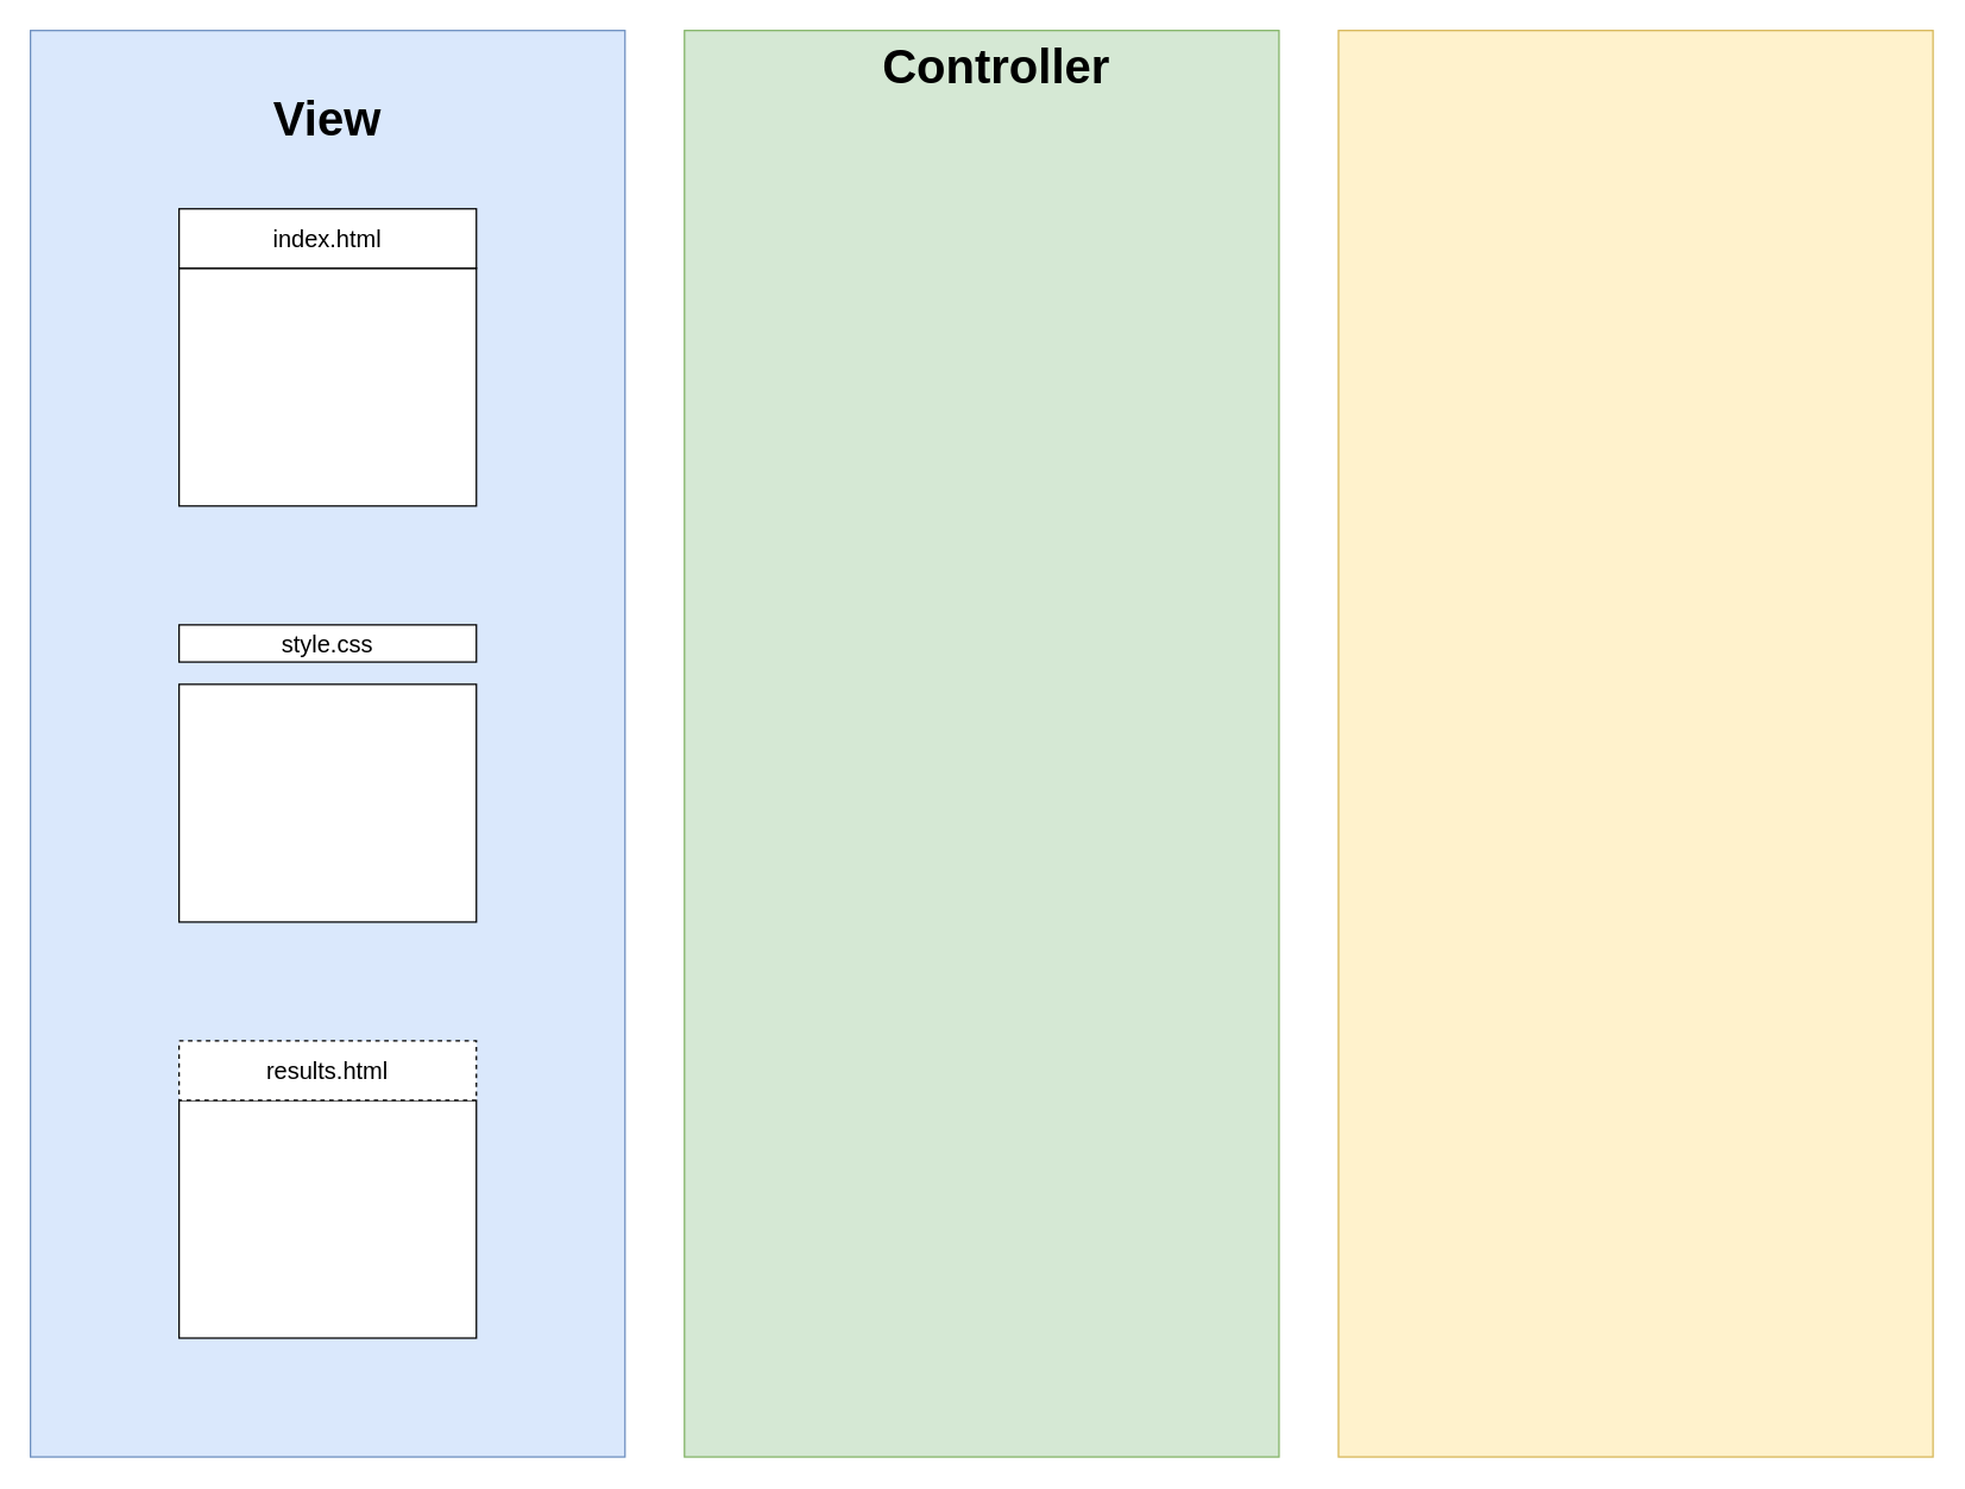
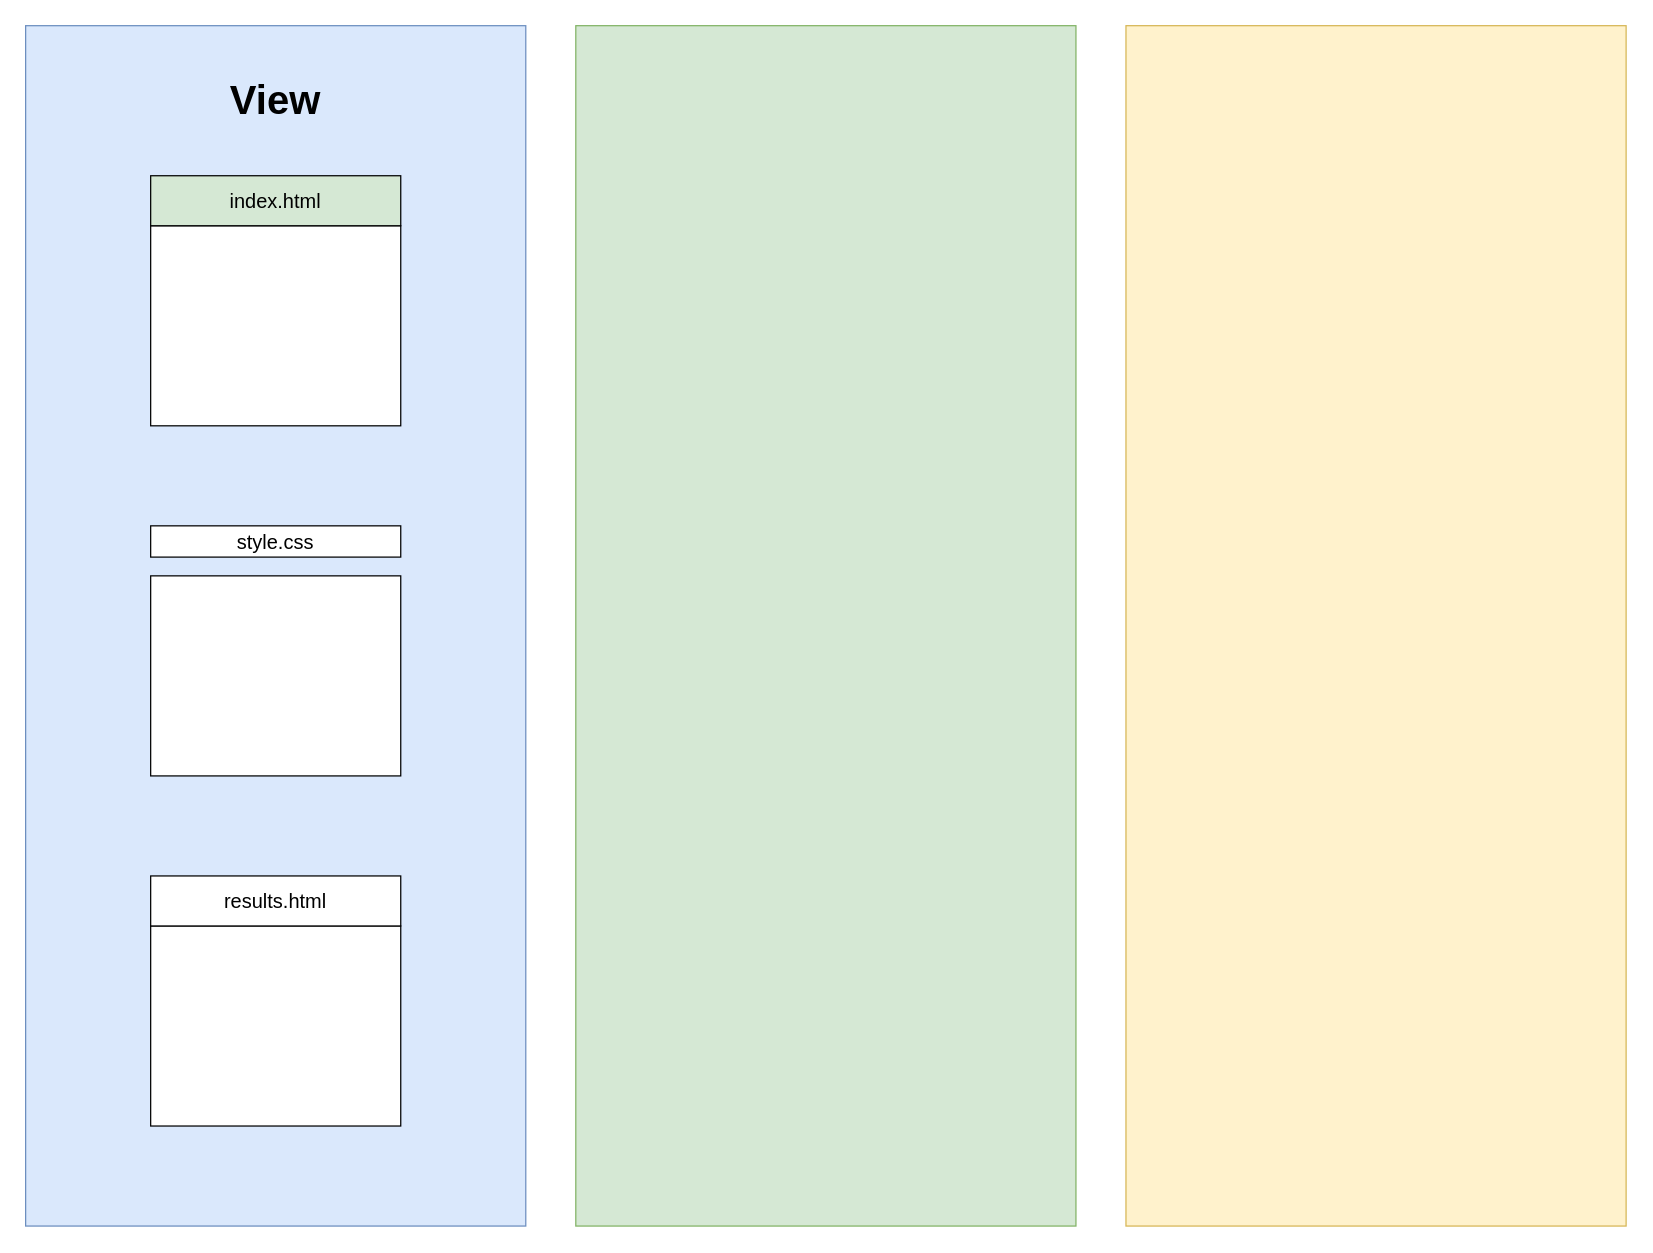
  <mxCell id="0" />
  <mxCell id="1" parent="0" />
  <mxCell id="2" value="" style="rounded=0;whiteSpace=wrap;html=1;fontSize=11;labelBackgroundColor=none;labelBorderColor=none;strokeColor=#6c8ebf;fillColor=#dae8fc;" vertex="1" parent="1"><mxGeometry x="20" y="20" width="400" height="960" as="geometry" /></mxCell>
  <mxCell id="3" value="" style="rounded=0;whiteSpace=wrap;html=1;fontSize=11;labelBackgroundColor=none;labelBorderColor=none;strokeColor=#82b366;fillColor=#d5e8d4;" vertex="1" parent="1"><mxGeometry x="460" y="20" width="400" height="960" as="geometry" /></mxCell>
  <mxCell id="4" value="" style="rounded=0;whiteSpace=wrap;html=1;fontSize=11;labelBackgroundColor=none;labelBorderColor=none;strokeColor=#d6b656;fillColor=#fff2cc;" vertex="1" parent="1"><mxGeometry x="900" y="20" width="400" height="960" as="geometry" /></mxCell>
- <mxCell id="5" value="&lt;b&gt;Controller&lt;/b&gt;" style="text;html=1;strokeColor=none;align=center;verticalAlign=middle;whiteSpace=wrap;rounded=0;labelBackgroundColor=none;fontSize=32;fontColor=#000000;" vertex="1" parent="1"><mxGeometry x="580" y="20" width="180" height="50" as="geometry" /></mxCell>
  <mxCell id="6" value="&lt;font style=&quot;font-size: 32px&quot;&gt;&lt;b style=&quot;font-size: 32px&quot;&gt;View&lt;/b&gt;&lt;/font&gt;" style="text;html=1;strokeColor=none;align=center;verticalAlign=middle;whiteSpace=wrap;rounded=0;labelBackgroundColor=none;fontSize=32;fontColor=#000000;" vertex="1" parent="1"><mxGeometry x="130" y="55" width="180" height="50" as="geometry" /></mxCell>
  <mxCell id="7" value="" style="rounded=0;whiteSpace=wrap;html=1;" vertex="1" parent="1"><mxGeometry x="120" y="180" width="200" height="160" as="geometry" /></mxCell>
- <mxCell id="8" value="&lt;font style=&quot;font-size: 16px&quot;&gt;index.html&lt;/font&gt;" style="rounded=0;whiteSpace=wrap;html=1;" vertex="1" parent="1"><mxGeometry x="120" y="140" width="200" height="40" as="geometry" /></mxCell>
+ <mxCell id="8" value="&lt;font style=&quot;font-size: 16px&quot;&gt;index.html&lt;/font&gt;" style="rounded=0;whiteSpace=wrap;html=1;fillColor=#d5e8d4;" vertex="1" parent="1"><mxGeometry x="120" y="140" width="200" height="40" as="geometry" /></mxCell>
  <mxCell id="9" value="" style="rounded=0;whiteSpace=wrap;html=1;" vertex="1" parent="1"><mxGeometry x="120" y="460" width="200" height="160" as="geometry" /></mxCell>
  <mxCell id="10" value="&lt;font style=&quot;font-size: 16px&quot;&gt;style.css&lt;/font&gt;" style="rounded=0;whiteSpace=wrap;html=1;" vertex="1" parent="1"><mxGeometry x="120" y="420" width="200" height="25" as="geometry" /></mxCell>
  <mxCell id="11" value="" style="rounded=0;whiteSpace=wrap;html=1;" vertex="1" parent="1"><mxGeometry x="120" y="740" width="200" height="160" as="geometry" /></mxCell>
- <mxCell id="12" value="&lt;font style=&quot;font-size: 16px&quot;&gt;results.html&lt;/font&gt;" style="rounded=0;whiteSpace=wrap;html=1;dashed=1;" vertex="1" parent="1"><mxGeometry x="120" y="700" width="200" height="40" as="geometry" /></mxCell>
+ <mxCell id="12" value="&lt;font style=&quot;font-size: 16px&quot;&gt;results.html&lt;/font&gt;" style="rounded=0;whiteSpace=wrap;html=1;" vertex="1" parent="1"><mxGeometry x="120" y="700" width="200" height="40" as="geometry" /></mxCell>
